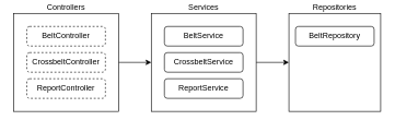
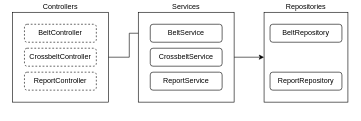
  <mxCell id="0" />
  <mxCell id="1" parent="0" />
- <mxCell id="2" value="" style="edgeStyle=orthogonalEdgeStyle;rounded=0;orthogonalLoop=1;jettySize=auto;html=1;" parent="1" source="3" target="5" edge="1"><mxGeometry relative="1" as="geometry" /></mxCell>
+ <mxCell id="2" value="" style="edgeStyle=orthogonalEdgeStyle;rounded=0;orthogonalLoop=1;jettySize=auto;html=1;" parent="1" source="3" target="11" edge="1"><mxGeometry relative="1" as="geometry" /></mxCell>
  <mxCell id="3" value="Controllers" style="rounded=0;whiteSpace=wrap;html=1;labelPosition=center;verticalLabelPosition=top;align=center;verticalAlign=bottom;aspect=fixed;" parent="1" vertex="1"><mxGeometry x="20" y="20" width="160" height="150.01" as="geometry" /></mxCell>
  <mxCell id="4" value="" style="edgeStyle=orthogonalEdgeStyle;rounded=0;orthogonalLoop=1;jettySize=auto;html=1;" edge="1" parent="1" source="5" target="14"><mxGeometry relative="1" as="geometry" /></mxCell>
  <mxCell id="5" value="Services" style="rounded=0;whiteSpace=wrap;html=1;labelPosition=center;verticalLabelPosition=top;align=center;verticalAlign=bottom;" parent="1" vertex="1"><mxGeometry x="230" y="20" width="160" height="150" as="geometry" /></mxCell>
  <mxCell id="6" value="" style="group;aspect=fixed;" vertex="1" connectable="0" parent="1"><mxGeometry x="40" y="40" width="120" height="110" as="geometry" /></mxCell>
  <mxCell id="7" value="BeltController" style="rounded=1;whiteSpace=wrap;html=1;dashed=1;" vertex="1" parent="6"><mxGeometry width="120.0" height="30" as="geometry" /></mxCell>
  <mxCell id="8" value="CrossbeltController" style="rounded=1;whiteSpace=wrap;html=1;dashed=1;" vertex="1" parent="6"><mxGeometry y="40" width="120.0" height="30" as="geometry" /></mxCell>
  <mxCell id="9" value="ReportController" style="rounded=1;whiteSpace=wrap;html=1;dashed=1;" vertex="1" parent="6"><mxGeometry y="80" width="120.0" height="30" as="geometry" /></mxCell>
  <mxCell id="10" value="" style="group;aspect=fixed;" vertex="1" connectable="0" parent="1"><mxGeometry x="250" y="40" width="120" height="110" as="geometry" /></mxCell>
  <mxCell id="11" value="BeltService" style="rounded=1;whiteSpace=wrap;html=1;" vertex="1" parent="10"><mxGeometry width="120.0" height="30" as="geometry" /></mxCell>
  <mxCell id="12" value="CrossbeltService" style="rounded=1;whiteSpace=wrap;html=1;" vertex="1" parent="10"><mxGeometry y="40" width="120.0" height="30" as="geometry" /></mxCell>
  <mxCell id="13" value="ReportService" style="rounded=1;whiteSpace=wrap;html=1;" vertex="1" parent="10"><mxGeometry y="80" width="120.0" height="30" as="geometry" /></mxCell>
  <mxCell id="14" value="Repositories" style="rounded=0;whiteSpace=wrap;html=1;labelPosition=center;verticalLabelPosition=top;align=center;verticalAlign=bottom;" vertex="1" parent="1"><mxGeometry x="440" y="20" width="140" height="150" as="geometry" /></mxCell>
  <mxCell id="15" value="" style="group;aspect=fixed;" vertex="1" connectable="0" parent="1"><mxGeometry x="450" y="40" width="130" height="140" as="geometry" /></mxCell>
  <mxCell id="16" value="BeltRepository" style="rounded=1;whiteSpace=wrap;html=1;" vertex="1" parent="15"><mxGeometry width="120.0" height="30" as="geometry" /></mxCell>
+ <mxCell id="17" value="ReportRepository" style="rounded=1;whiteSpace=wrap;html=1;" vertex="1" parent="15"><mxGeometry y="80" width="120.0" height="30" as="geometry" /></mxCell>
